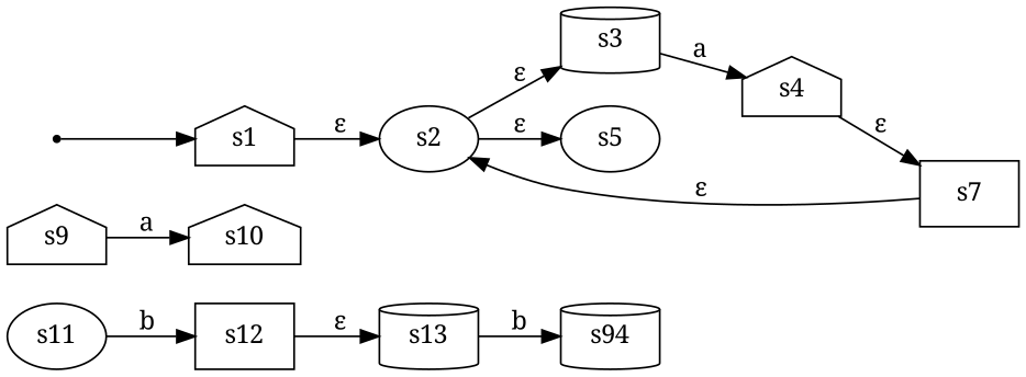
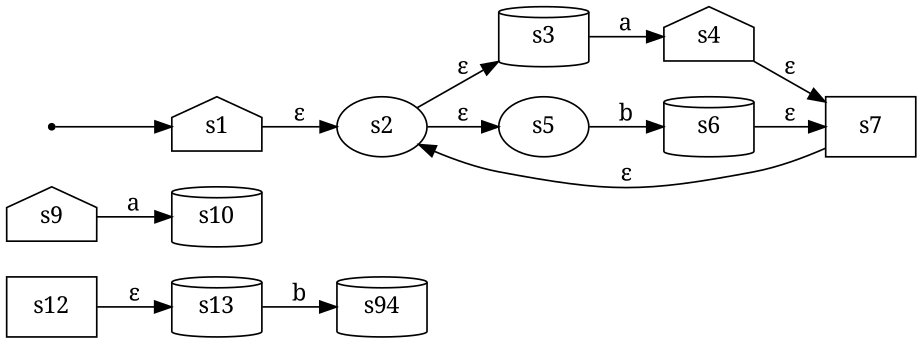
  digraph {
    fontname="Noto Serif"
    rankdir=LR
    node [fontname="Noto Serif" shape=cylinder]
    edge [fontname="Noto Serif"]
    n1 [label=s94]
    s12 [shape=box]
    s13
-   s11 [shape=ellipse]
    s9 [shape=house]
-   s10 [shape=house]
+   s10
    s1 [shape=house]
    s2 [shape=ellipse]
    s3
    s5 [shape=ellipse]
    s4 [shape=house]
+   s6
    s7 [shape=box]
    "" [shape=point]
    s12 -> s13 [label="ε"]
    s13 -> n1 [label=b]
-   s11 -> s12 [label=b]
    s9 -> s10 [label=a]
    s1 -> s2 [label="ε"]
    s2 -> s3 [label="ε"]
    s2 -> s5 [label="ε"]
    s3 -> s4 [label=a]
+   s5 -> s6 [label=b]
    s4 -> s7 [label="ε"]
+   s6 -> s7 [label="ε"]
    s7 -> s2 [label="ε"]
    "" -> s1
  }
